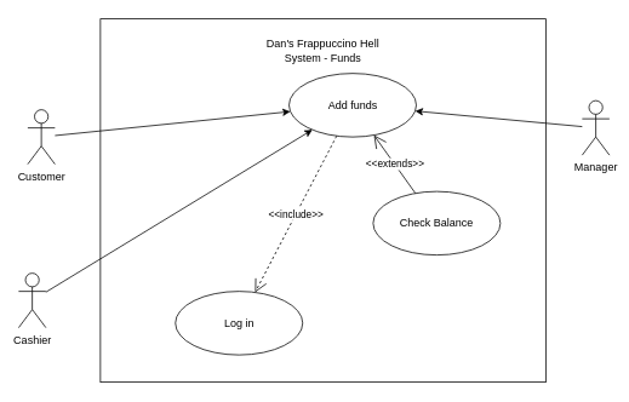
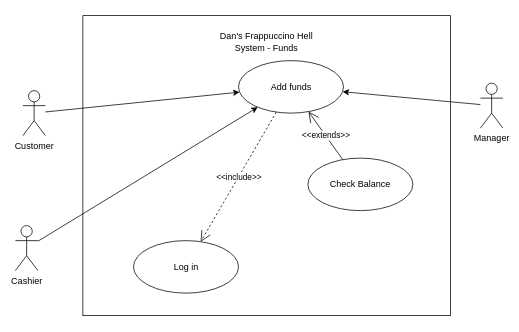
  <mxCell id="0" />
  <mxCell id="1" parent="0" />
  <mxCell id="2" value="" style="rounded=0;whiteSpace=wrap;html=1;" parent="1" vertex="1"><mxGeometry x="110" y="20" width="490" height="400" as="geometry" /></mxCell>
  <mxCell id="3" value="Customer" style="shape=umlActor;verticalLabelPosition=bottom;verticalAlign=top;html=1;outlineConnect=0;" parent="1" vertex="1"><mxGeometry x="30" y="120" width="30" height="60" as="geometry" /></mxCell>
  <mxCell id="4" value="Cashier" style="shape=umlActor;verticalLabelPosition=bottom;verticalAlign=top;html=1;outlineConnect=0;" parent="1" vertex="1"><mxGeometry x="20" y="300" width="30" height="60" as="geometry" /></mxCell>
  <mxCell id="5" value="Manager" style="shape=umlActor;verticalLabelPosition=bottom;verticalAlign=top;html=1;outlineConnect=0;" parent="1" vertex="1"><mxGeometry x="640" y="110" width="30" height="60" as="geometry" /></mxCell>
- <mxCell id="6" value="Log in" style="ellipse;whiteSpace=wrap;html=1;" parent="1" vertex="1"><mxGeometry x="192.5" y="320" width="140" height="70" as="geometry" /></mxCell>
+ <mxCell id="6" value="Log in" style="ellipse;whiteSpace=wrap;html=1;" parent="1" vertex="1"><mxGeometry x="177.5" y="320" width="140" height="70" as="geometry" /></mxCell>
  <mxCell id="7" value="Add funds" style="ellipse;whiteSpace=wrap;html=1;" parent="1" vertex="1"><mxGeometry x="317.5" y="80" width="140" height="70" as="geometry" /></mxCell>
  <mxCell id="8" value="Check Balance" style="ellipse;whiteSpace=wrap;html=1;" parent="1" vertex="1"><mxGeometry x="410" y="210" width="140" height="70" as="geometry" /></mxCell>
  <mxCell id="9" value="Dan's Frappuccino Hell System - Funds" style="text;html=1;strokeColor=none;fillColor=none;align=center;verticalAlign=middle;whiteSpace=wrap;rounded=0;" parent="1" vertex="1"><mxGeometry x="290" y="40" width="130" height="30" as="geometry" /></mxCell>
  <mxCell id="10" value="" style="endArrow=classic;html=1;rounded=0;" parent="1" source="3" target="7" edge="1"><mxGeometry width="50" height="50" relative="1" as="geometry"><mxPoint x="320" y="460" as="sourcePoint" /><mxPoint x="370" y="410" as="targetPoint" /></mxGeometry></mxCell>
  <mxCell id="11" value="" style="endArrow=classic;html=1;rounded=0;" parent="1" source="5" target="7" edge="1"><mxGeometry width="50" height="50" relative="1" as="geometry"><mxPoint x="650" y="320" as="sourcePoint" /><mxPoint x="700" y="270" as="targetPoint" /></mxGeometry></mxCell>
  <mxCell id="12" value="" style="endArrow=classic;html=1;rounded=0;" parent="1" source="4" target="7" edge="1"><mxGeometry width="50" height="50" relative="1" as="geometry"><mxPoint x="10" y="340" as="sourcePoint" /><mxPoint x="60" y="290" as="targetPoint" /></mxGeometry></mxCell>
  <mxCell id="13" value="&amp;lt;&amp;lt;extends&amp;gt;&amp;gt;" style="endArrow=open;endSize=12;dashed=0;html=1;rounded=0;" parent="1" source="8" target="7" edge="1"><mxGeometry width="160" relative="1" as="geometry"><mxPoint x="250" y="260" as="sourcePoint" /><mxPoint x="410" y="260" as="targetPoint" /><Array as="points" /></mxGeometry></mxCell>
  <mxCell id="14" value="&amp;lt;&amp;lt;include&amp;gt;&amp;gt;" style="endArrow=open;endSize=12;dashed=1;html=1;rounded=0;" parent="1" source="7" target="6" edge="1"><mxGeometry width="160" relative="1" as="geometry"><mxPoint x="226.305" y="373.779" as="sourcePoint" /><mxPoint x="268.784" y="366.351" as="targetPoint" /><Array as="points" /></mxGeometry></mxCell>
